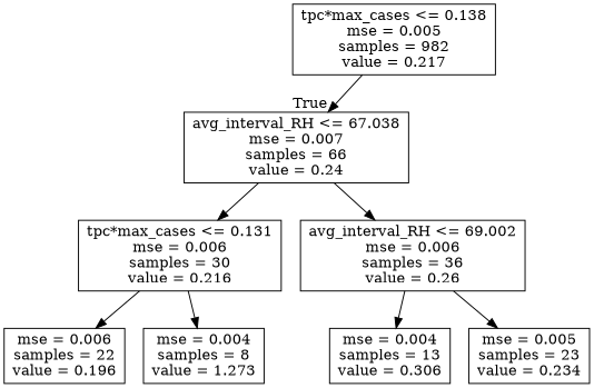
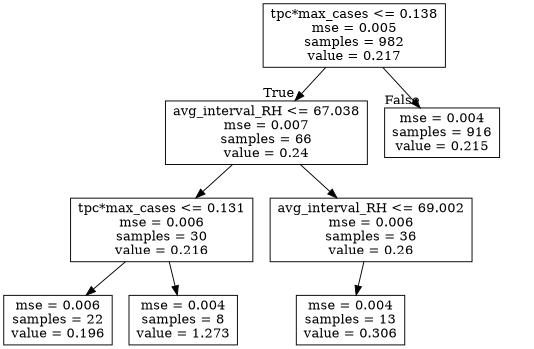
  digraph {
    node [shape=box]
    n1 [label="tpc*max_cases <= 0.138\nmse = 0.005\nsamples = 982\nvalue = 0.217"]
    n2 [label="avg_interval_RH <= 67.038\nmse = 0.007\nsamples = 66\nvalue = 0.24"]
+   n3 [label="mse = 0.004\nsamples = 916\nvalue = 0.215"]
    n4 [label="tpc*max_cases <= 0.131\nmse = 0.006\nsamples = 30\nvalue = 0.216"]
    n5 [label="avg_interval_RH <= 69.002\nmse = 0.006\nsamples = 36\nvalue = 0.26"]
    n6 [label="mse = 0.006\nsamples = 22\nvalue = 0.196"]
    n7 [label="mse = 0.004\nsamples = 8\nvalue = 1.273"]
    n8 [label="mse = 0.004\nsamples = 13\nvalue = 0.306"]
-   n9 [label="mse = 0.005\nsamples = 23\nvalue = 0.234"]
    n1 -> n2 [headlabel=True labelangle=45 labeldistance=2.5]
+   n1 -> n3 [headlabel=False labelangle=-45 labeldistance=2.5]
    n2 -> n4
    n2 -> n5
    n4 -> n6
    n4 -> n7
    n5 -> n8
-   n5 -> n9
  }
